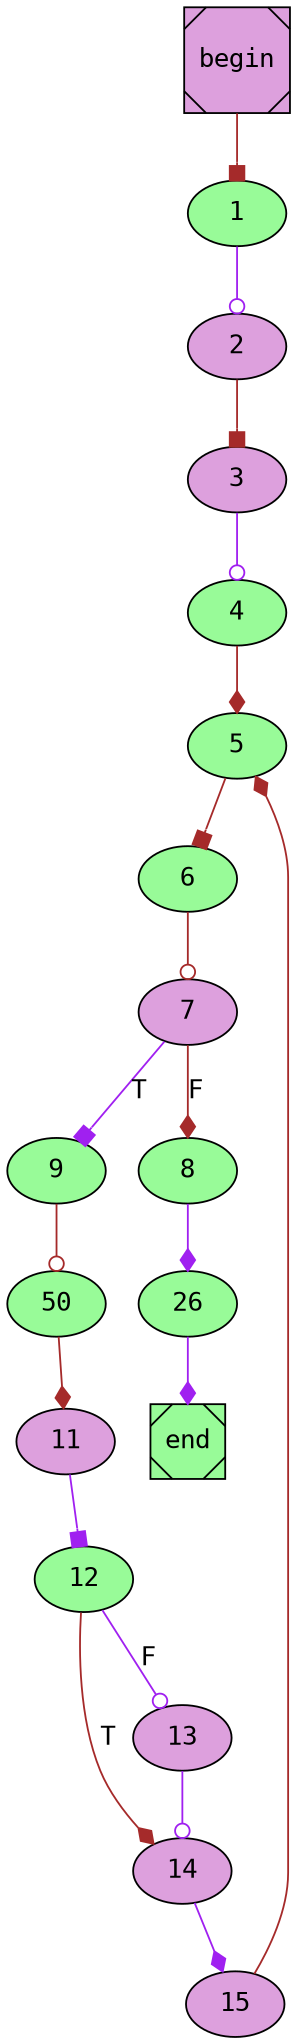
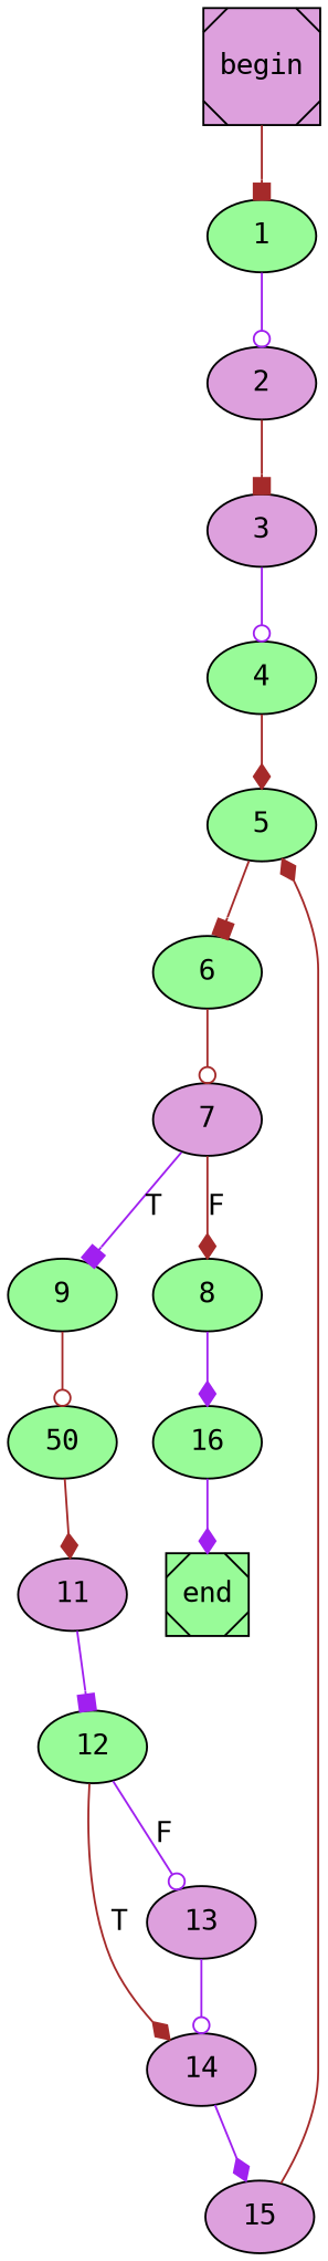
  digraph {
    fontname="DejaVu Sans Mono"
    node [fillcolor=palegreen fontname="DejaVu Sans Mono" style=filled]
    edge [arrowhead=diamond color=brown fontname="DejaVu Sans Mono"]
    begin [fillcolor=plum shape=Msquare]
    1
    2 [fillcolor=plum]
    end [shape=Msquare]
    3 [fillcolor=plum]
    4
    5
    6
    7 [fillcolor=plum]
    9
    8
    n12 [label=50]
-   16 [label=26]
+   16
    11 [fillcolor=plum]
    12
    14 [fillcolor=plum]
    13 [fillcolor=plum]
    15 [fillcolor=plum]
    begin -> 1 [arrowhead=box]
    1 -> 2 [arrowhead=odot color=purple]
    2 -> 3 [arrowhead=box]
    3 -> 4 [arrowhead=odot color=purple]
    4 -> 5
    5 -> 6 [arrowhead=box]
    6 -> 7 [arrowhead=odot]
    7 -> 9 [arrowhead=box color=purple label=T]
    7 -> 8 [label=F]
    9 -> n12 [arrowhead=odot]
    8 -> 16 [color=purple]
    n12 -> 11
    16 -> end [color=purple]
    11 -> 12 [arrowhead=box color=purple]
    12 -> 14 [label=T]
    12 -> 13 [arrowhead=odot color=purple label=F]
    14 -> 15 [color=purple]
    13 -> 14 [arrowhead=odot color=purple]
    15 -> 5
  }
